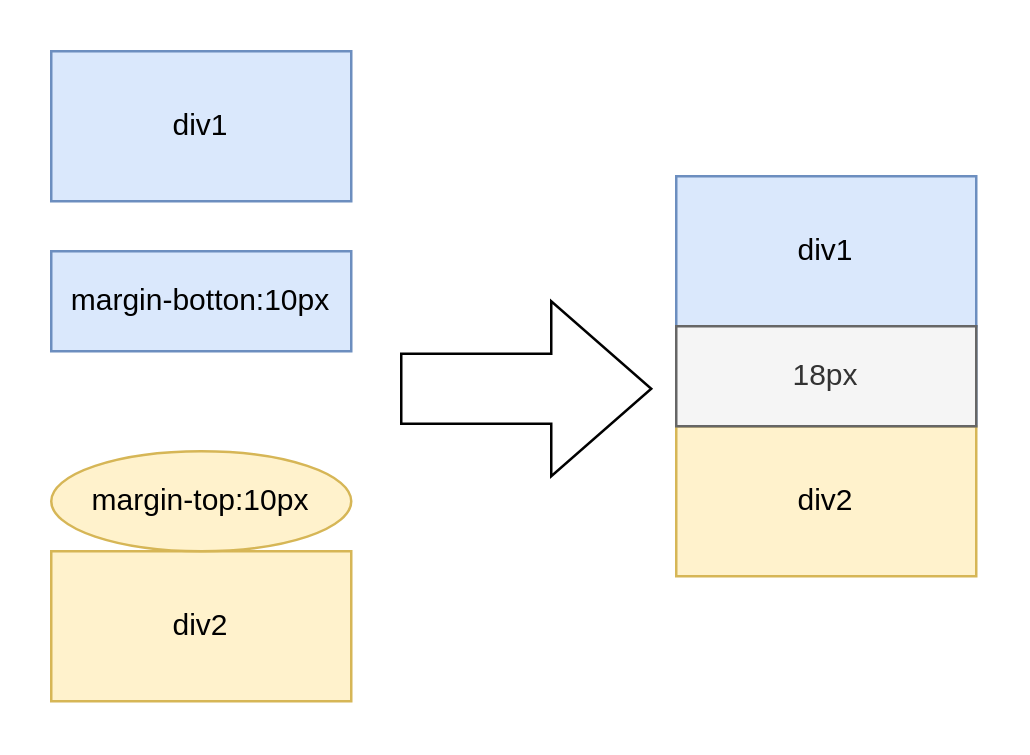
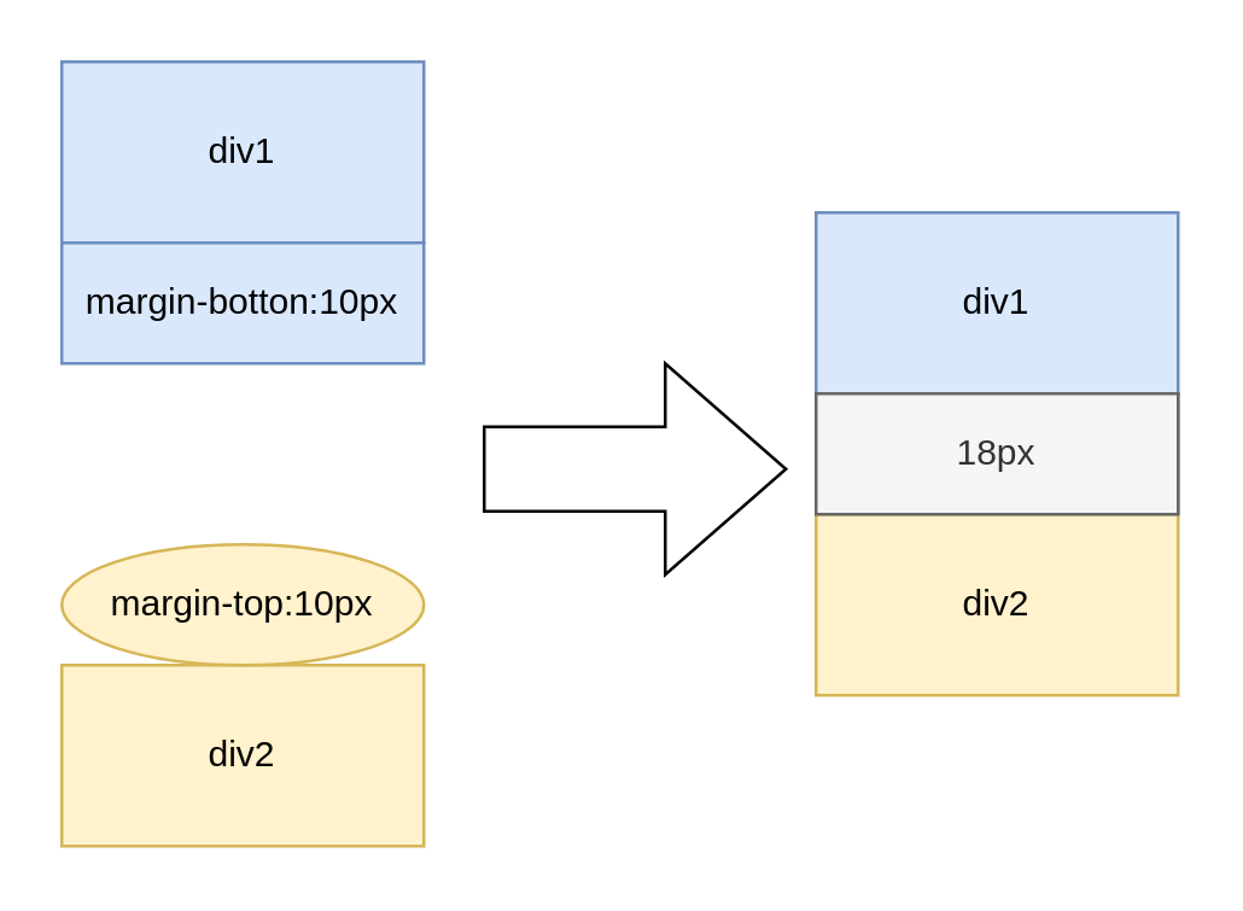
  <mxCell id="0" />
  <mxCell id="1" parent="0" />
  <mxCell id="2" value="div1" style="rounded=0;whiteSpace=wrap;html=1;fillColor=#dae8fc;strokeColor=#6c8ebf;" parent="1" vertex="1"><mxGeometry x="20" y="20" width="120" height="60" as="geometry" /></mxCell>
  <mxCell id="3" value="div2" style="rounded=0;whiteSpace=wrap;html=1;fillColor=#fff2cc;strokeColor=#d6b656;" parent="1" vertex="1"><mxGeometry x="20" y="220" width="120" height="60" as="geometry" /></mxCell>
- <mxCell id="4" value="margin-botton:10px" style="rounded=0;whiteSpace=wrap;html=1;fillColor=#dae8fc;strokeColor=#6c8ebf;" parent="1" vertex="1"><mxGeometry x="20" y="100" width="120" height="40" as="geometry" /></mxCell>
+ <mxCell id="4" value="margin-botton:10px" style="rounded=0;whiteSpace=wrap;html=1;fillColor=#dae8fc;strokeColor=#6c8ebf;" parent="1" vertex="1"><mxGeometry x="20" y="80" width="120" height="40" as="geometry" /></mxCell>
  <mxCell id="5" value="margin-top:10px" style="ellipse;whiteSpace=wrap;html=1;fillColor=#fff2cc;strokeColor=#d6b656;" vertex="1" parent="1"><mxGeometry x="20" y="180" width="120" height="40" as="geometry" /></mxCell>
  <mxCell id="6" value="div1" style="rounded=0;whiteSpace=wrap;html=1;fillColor=#dae8fc;strokeColor=#6c8ebf;" vertex="1" parent="1"><mxGeometry x="270" y="70" width="120" height="60" as="geometry" /></mxCell>
  <mxCell id="7" value="" style="rounded=0;whiteSpace=wrap;html=1;fillColor=#dae8fc;strokeColor=#6c8ebf;" vertex="1" parent="1"><mxGeometry x="270" y="130" width="120" height="40" as="geometry" /></mxCell>
  <mxCell id="8" value="div2" style="rounded=0;whiteSpace=wrap;html=1;fillColor=#fff2cc;strokeColor=#d6b656;" vertex="1" parent="1"><mxGeometry x="270" y="170" width="120" height="60" as="geometry" /></mxCell>
  <mxCell id="9" value="18px" style="rounded=0;whiteSpace=wrap;html=1;fillColor=#f5f5f5;strokeColor=#666666;gradientDirection=north;fillStyle=auto;fontColor=#333333;" vertex="1" parent="1"><mxGeometry x="270" y="130" width="120" height="40" as="geometry" /></mxCell>
  <mxCell id="10" value="" style="html=1;shadow=0;dashed=0;align=center;verticalAlign=middle;shape=mxgraph.arrows2.arrow;dy=0.6;dx=40;notch=0;" vertex="1" parent="1"><mxGeometry x="160" y="120" width="100" height="70" as="geometry" /></mxCell>
